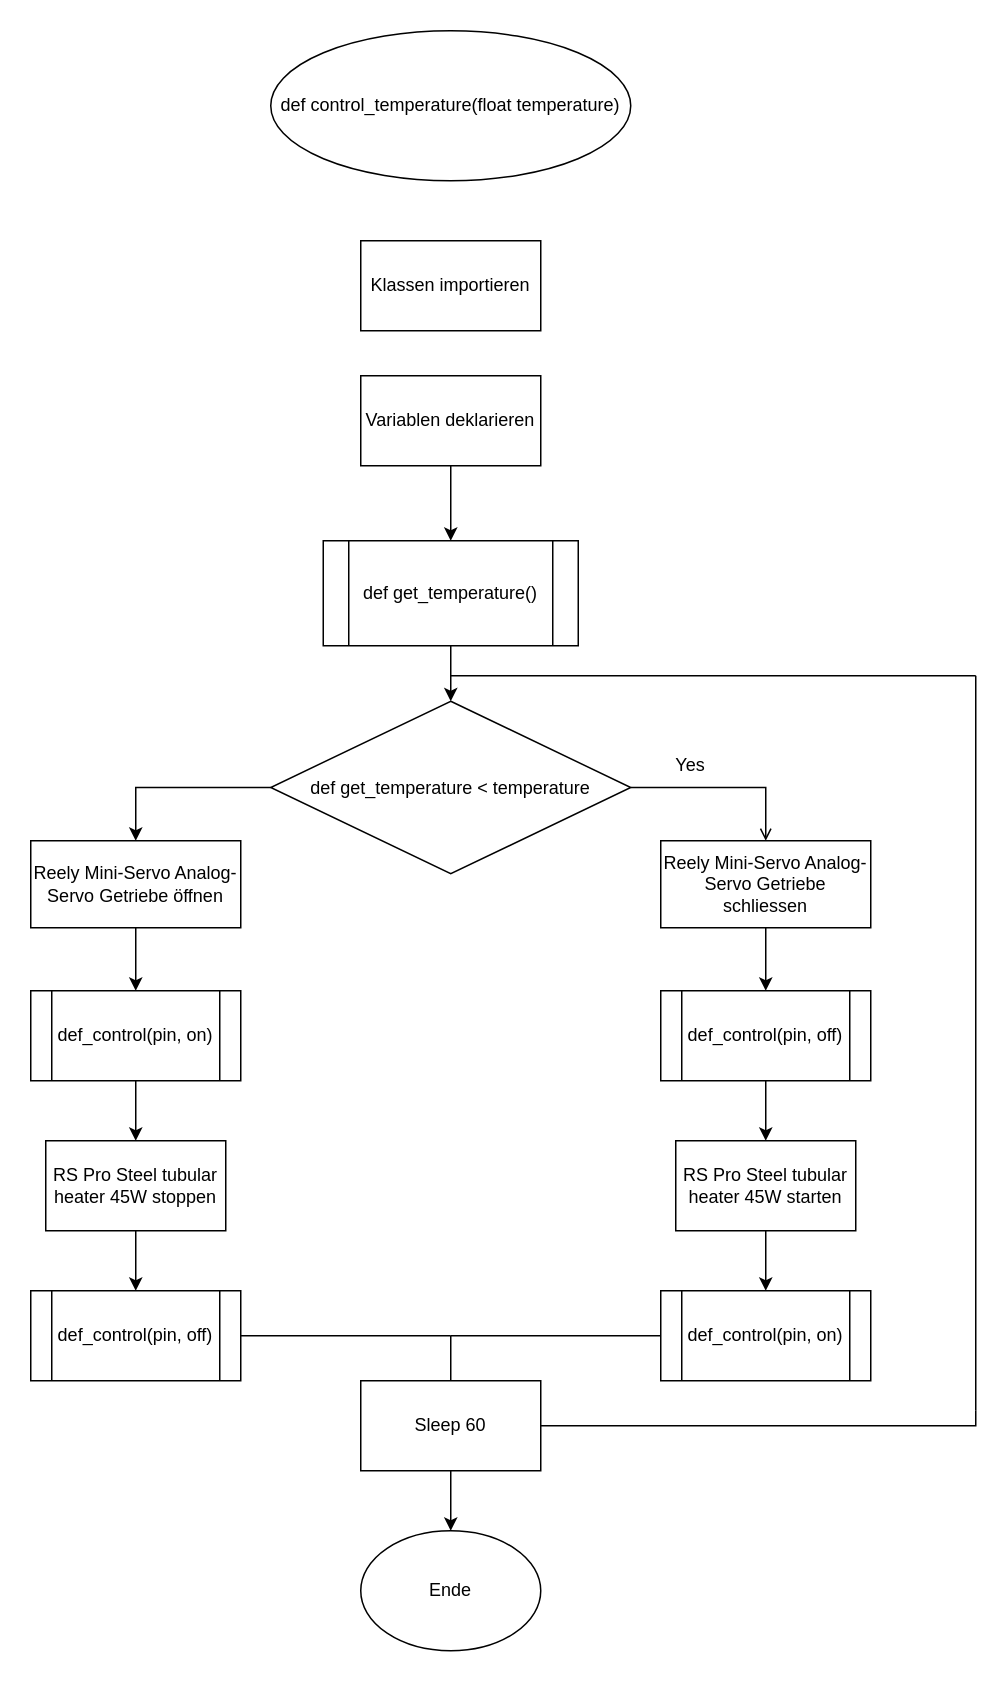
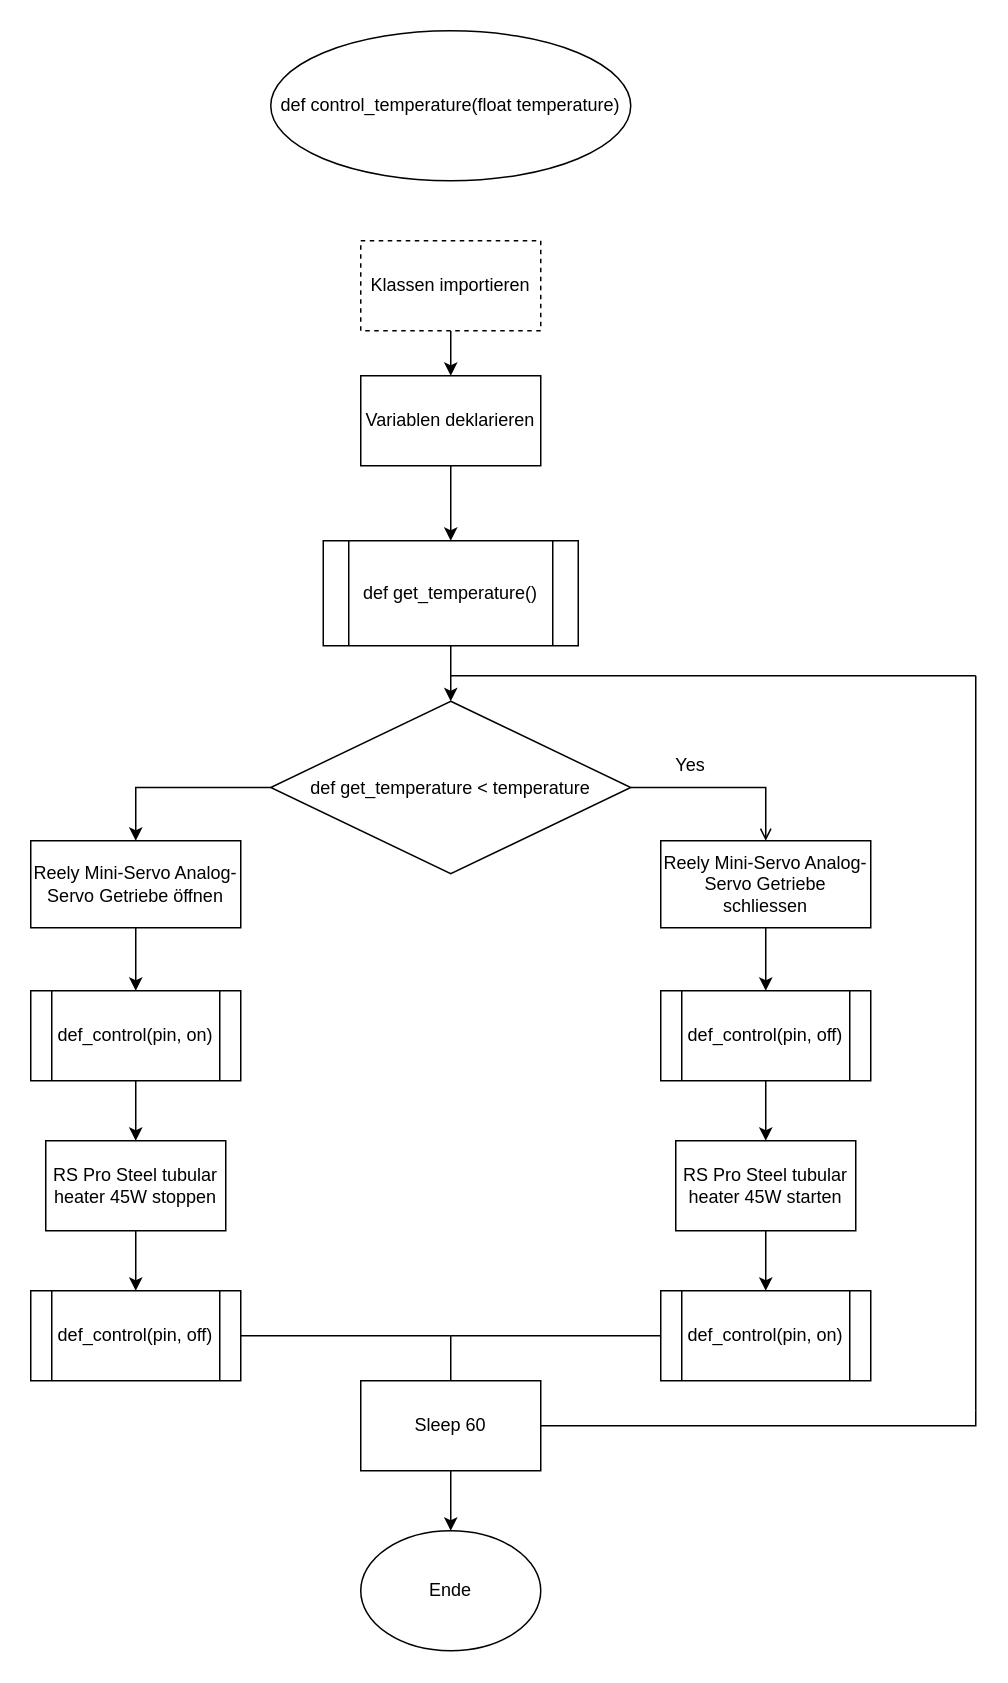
  <mxCell id="0" />
  <mxCell id="1" parent="0" />
  <mxCell id="2" value="def control_temperature(float temperature)" style="ellipse;whiteSpace=wrap;html=1;" vertex="1" parent="1"><mxGeometry x="180" y="20" width="240" height="100" as="geometry" /></mxCell>
  <mxCell id="3" value="" style="edgeStyle=orthogonalEdgeStyle;rounded=0;orthogonalLoop=1;jettySize=auto;html=1;" edge="1" parent="1" source="4" target="11"><mxGeometry relative="1" as="geometry" /></mxCell>
  <mxCell id="4" value="def get_temperature()" style="shape=process;whiteSpace=wrap;html=1;backgroundOutline=1;" vertex="1" parent="1"><mxGeometry x="215" y="360" width="170" height="70" as="geometry" /></mxCell>
- <mxCell id="6" value="Klassen importieren" style="rounded=0;whiteSpace=wrap;html=1;" vertex="1" parent="1"><mxGeometry x="240" y="160" width="120" height="60" as="geometry" /></mxCell>
+ <mxCell id="5" value="" style="edgeStyle=orthogonalEdgeStyle;rounded=0;orthogonalLoop=1;jettySize=auto;html=1;" edge="1" parent="1" source="6" target="8"><mxGeometry relative="1" as="geometry" /></mxCell>
+ <mxCell id="6" value="Klassen importieren" style="rounded=0;whiteSpace=wrap;html=1;dashed=1;" vertex="1" parent="1"><mxGeometry x="240" y="160" width="120" height="60" as="geometry" /></mxCell>
  <mxCell id="7" value="" style="edgeStyle=orthogonalEdgeStyle;rounded=0;orthogonalLoop=1;jettySize=auto;html=1;" edge="1" parent="1" source="8" target="4"><mxGeometry relative="1" as="geometry" /></mxCell>
  <mxCell id="8" value="Variablen deklarieren" style="rounded=0;whiteSpace=wrap;html=1;" vertex="1" parent="1"><mxGeometry x="240" y="250" width="120" height="60" as="geometry" /></mxCell>
  <mxCell id="9" value="" style="edgeStyle=orthogonalEdgeStyle;rounded=0;orthogonalLoop=1;jettySize=auto;html=1;entryX=0.5;entryY=0;entryDx=0;entryDy=0;endArrow=open;" edge="1" parent="1" source="11" target="17"><mxGeometry relative="1" as="geometry" /></mxCell>
  <mxCell id="10" value="" style="edgeStyle=orthogonalEdgeStyle;rounded=0;orthogonalLoop=1;jettySize=auto;html=1;entryX=0.5;entryY=0;entryDx=0;entryDy=0;" edge="1" parent="1" source="11" target="24"><mxGeometry relative="1" as="geometry" /></mxCell>
  <mxCell id="11" value="def get_temperature &amp;lt; temperature" style="rhombus;whiteSpace=wrap;html=1;" vertex="1" parent="1"><mxGeometry x="180" y="467" width="240" height="115" as="geometry" /></mxCell>
  <mxCell id="12" value="" style="edgeStyle=orthogonalEdgeStyle;rounded=0;orthogonalLoop=1;jettySize=auto;html=1;" edge="1" parent="1" source="32" target="28"><mxGeometry relative="1" as="geometry" /></mxCell>
  <mxCell id="13" value="def_control(pin, on)" style="shape=process;whiteSpace=wrap;html=1;backgroundOutline=1;" vertex="1" parent="1"><mxGeometry x="440" y="860" width="140" height="60" as="geometry" /></mxCell>
  <mxCell id="14" value="" style="edgeStyle=orthogonalEdgeStyle;rounded=0;orthogonalLoop=1;jettySize=auto;html=1;" edge="1" parent="1" source="15" target="13"><mxGeometry relative="1" as="geometry" /></mxCell>
  <mxCell id="15" value="&lt;span lang=&quot;DE&quot; style=&quot;font-size: 9.0pt ; font-family: &amp;#34;arial&amp;#34; , sans-serif&quot;&gt;RS Pro Steel tubular heater 45W starten&lt;/span&gt;" style="rounded=0;whiteSpace=wrap;html=1;" vertex="1" parent="1"><mxGeometry x="450" y="760" width="120" height="60" as="geometry" /></mxCell>
  <mxCell id="16" value="" style="edgeStyle=orthogonalEdgeStyle;rounded=0;orthogonalLoop=1;jettySize=auto;html=1;" edge="1" parent="1" source="17" target="19"><mxGeometry relative="1" as="geometry" /></mxCell>
  <mxCell id="17" value="&lt;span lang=&quot;DE&quot; style=&quot;font-size: 9.0pt ; font-family: &amp;#34;arial&amp;#34; , sans-serif&quot;&gt;Reely Mini-Servo Analog-Servo Getriebe schliessen&lt;/span&gt;" style="rounded=0;whiteSpace=wrap;html=1;" vertex="1" parent="1"><mxGeometry x="440" y="560" width="140" height="58" as="geometry" /></mxCell>
  <mxCell id="18" value="" style="edgeStyle=orthogonalEdgeStyle;rounded=0;orthogonalLoop=1;jettySize=auto;html=1;" edge="1" parent="1" source="19" target="15"><mxGeometry relative="1" as="geometry" /></mxCell>
  <mxCell id="19" value="def_control(pin, off)" style="shape=process;whiteSpace=wrap;html=1;backgroundOutline=1;" vertex="1" parent="1"><mxGeometry x="440" y="660" width="140" height="60" as="geometry" /></mxCell>
  <mxCell id="20" value="def_control(pin, off)" style="shape=process;whiteSpace=wrap;html=1;backgroundOutline=1;" vertex="1" parent="1"><mxGeometry x="20" y="860" width="140" height="60" as="geometry" /></mxCell>
  <mxCell id="21" value="" style="edgeStyle=orthogonalEdgeStyle;rounded=0;orthogonalLoop=1;jettySize=auto;html=1;" edge="1" parent="1" source="22" target="20"><mxGeometry relative="1" as="geometry" /></mxCell>
  <mxCell id="22" value="&lt;span lang=&quot;DE&quot; style=&quot;font-size: 9.0pt ; font-family: &amp;#34;arial&amp;#34; , sans-serif&quot;&gt;RS Pro Steel tubular heater 45W stoppen&lt;/span&gt;" style="rounded=0;whiteSpace=wrap;html=1;" vertex="1" parent="1"><mxGeometry x="30" y="760" width="120" height="60" as="geometry" /></mxCell>
  <mxCell id="23" value="" style="edgeStyle=orthogonalEdgeStyle;rounded=0;orthogonalLoop=1;jettySize=auto;html=1;" edge="1" parent="1" source="24" target="26"><mxGeometry relative="1" as="geometry" /></mxCell>
  <mxCell id="24" value="&lt;span lang=&quot;DE&quot; style=&quot;font-size: 9.0pt ; font-family: &amp;#34;arial&amp;#34; , sans-serif&quot;&gt;Reely Mini-Servo Analog-Servo Getriebe öffnen&lt;/span&gt;" style="rounded=0;whiteSpace=wrap;html=1;" vertex="1" parent="1"><mxGeometry x="20" y="560" width="140" height="58" as="geometry" /></mxCell>
  <mxCell id="25" value="" style="edgeStyle=orthogonalEdgeStyle;rounded=0;orthogonalLoop=1;jettySize=auto;html=1;" edge="1" parent="1" source="26" target="22"><mxGeometry relative="1" as="geometry" /></mxCell>
  <mxCell id="26" value="def_control(pin, on)" style="shape=process;whiteSpace=wrap;html=1;backgroundOutline=1;" vertex="1" parent="1"><mxGeometry x="20" y="660" width="140" height="60" as="geometry" /></mxCell>
  <mxCell id="27" value="Yes" style="text;html=1;strokeColor=none;fillColor=none;align=center;verticalAlign=middle;whiteSpace=wrap;rounded=0;" vertex="1" parent="1"><mxGeometry x="440" y="500" width="40" height="20" as="geometry" /></mxCell>
  <mxCell id="28" value="Ende" style="ellipse;whiteSpace=wrap;html=1;" vertex="1" parent="1"><mxGeometry x="240" y="1020" width="120" height="80" as="geometry" /></mxCell>
  <mxCell id="29" value="" style="endArrow=none;html=1;endFill=0;" edge="1" parent="1" target="32"><mxGeometry width="50" height="50" relative="1" as="geometry"><mxPoint x="300" y="940" as="sourcePoint" /><mxPoint x="650" y="940" as="targetPoint" /></mxGeometry></mxCell>
  <mxCell id="30" value="" style="endArrow=none;html=1;endFill=0;" edge="1" parent="1"><mxGeometry width="50" height="50" relative="1" as="geometry"><mxPoint x="650" y="940" as="sourcePoint" /><mxPoint x="650" y="450" as="targetPoint" /></mxGeometry></mxCell>
  <mxCell id="31" value="" style="endArrow=none;html=1;endFill=0;" edge="1" parent="1"><mxGeometry width="50" height="50" relative="1" as="geometry"><mxPoint x="650" y="450" as="sourcePoint" /><mxPoint x="300" y="450" as="targetPoint" /></mxGeometry></mxCell>
  <mxCell id="32" value="Sleep 60" style="rounded=0;whiteSpace=wrap;html=1;" vertex="1" parent="1"><mxGeometry x="240" y="920" width="120" height="60" as="geometry" /></mxCell>
  <mxCell id="33" value="" style="edgeStyle=orthogonalEdgeStyle;rounded=0;orthogonalLoop=1;jettySize=auto;html=1;endArrow=none;endFill=0;" edge="1" parent="1" target="32"><mxGeometry relative="1" as="geometry"><mxPoint x="650" y="940" as="sourcePoint" /><mxPoint x="300" y="1020" as="targetPoint" /><Array as="points"><mxPoint x="650" y="950" /></Array></mxGeometry></mxCell>
  <mxCell id="34" value="" style="endArrow=none;html=1;entryX=0;entryY=0.5;entryDx=0;entryDy=0;" edge="1" parent="1" target="13"><mxGeometry width="50" height="50" relative="1" as="geometry"><mxPoint x="300" y="890" as="sourcePoint" /><mxPoint x="380" y="900" as="targetPoint" /></mxGeometry></mxCell>
  <mxCell id="35" value="" style="endArrow=none;html=1;exitX=1;exitY=0.5;exitDx=0;exitDy=0;" edge="1" parent="1" source="20"><mxGeometry width="50" height="50" relative="1" as="geometry"><mxPoint x="330" y="1020" as="sourcePoint" /><mxPoint x="300" y="890" as="targetPoint" /></mxGeometry></mxCell>
  <mxCell id="36" value="" style="endArrow=none;html=1;entryX=0.5;entryY=0;entryDx=0;entryDy=0;" edge="1" parent="1" target="32"><mxGeometry width="50" height="50" relative="1" as="geometry"><mxPoint x="300" y="890" as="sourcePoint" /><mxPoint x="380" y="970" as="targetPoint" /></mxGeometry></mxCell>
